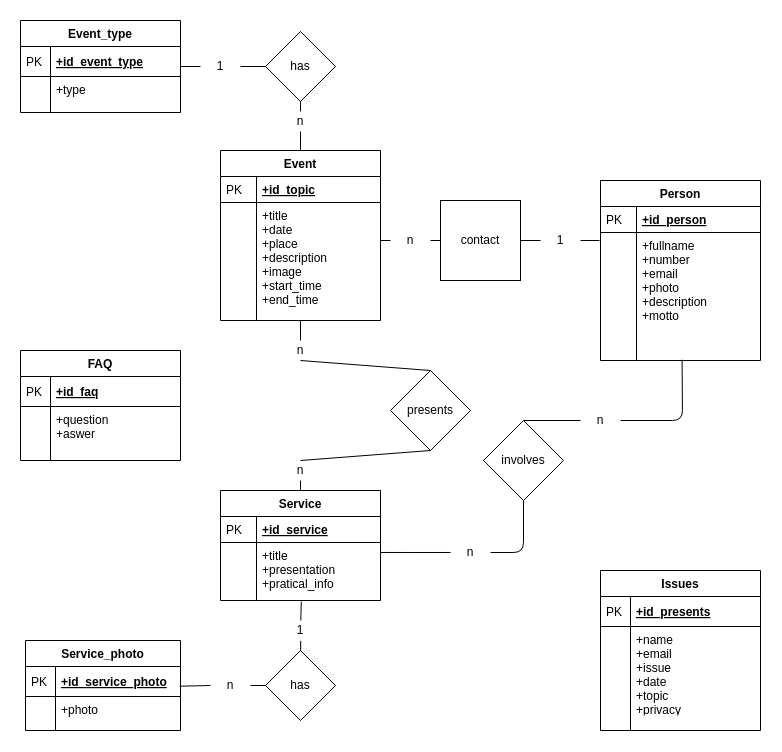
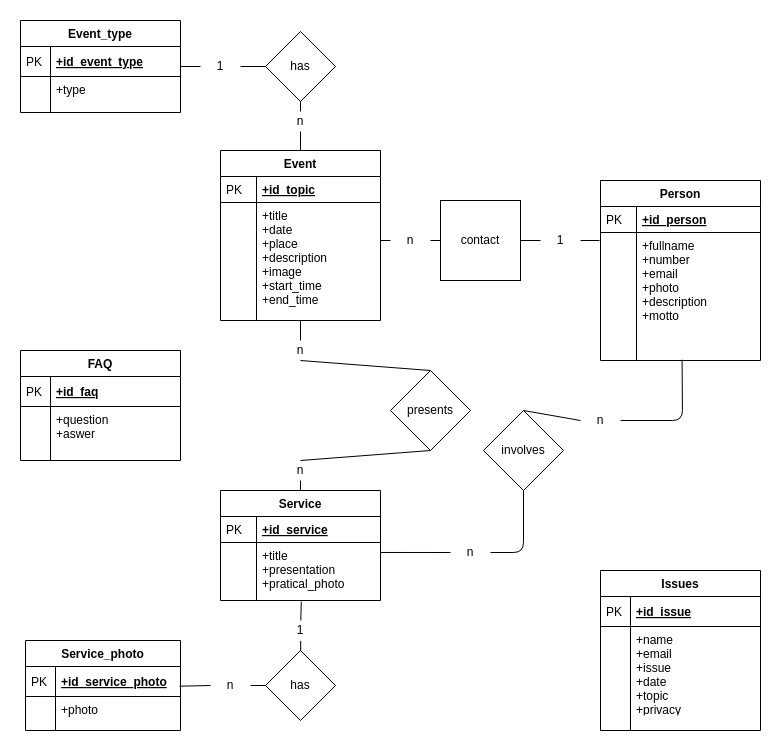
  <mxCell id="0" />
  <mxCell id="1" parent="0" />
  <mxCell id="2" value="contact" style="whiteSpace=wrap;html=1;rounded=0;" parent="1" vertex="1"><mxGeometry x="440" y="200" width="80" height="80" as="geometry" /></mxCell>
  <mxCell id="3" value="" style="endArrow=none;html=1;entryX=0;entryY=0.5;entryDx=0;entryDy=0;" parent="1" source="5" target="2" edge="1"><mxGeometry width="50" height="50" relative="1" as="geometry"><mxPoint x="320" y="230" as="sourcePoint" /><mxPoint x="370" y="180" as="targetPoint" /></mxGeometry></mxCell>
  <mxCell id="4" value="" style="endArrow=none;html=1;exitX=1;exitY=0.5;exitDx=0;exitDy=0;" parent="1" source="27" edge="1"><mxGeometry width="50" height="50" relative="1" as="geometry"><mxPoint x="460" y="380" as="sourcePoint" /><mxPoint x="599" y="240" as="targetPoint" /></mxGeometry></mxCell>
  <mxCell id="5" value="n" style="text;html=1;strokeColor=none;fillColor=none;align=center;verticalAlign=middle;whiteSpace=wrap;rounded=0;" parent="1" vertex="1"><mxGeometry x="390" y="230" width="40" height="20" as="geometry" /></mxCell>
  <mxCell id="6" value="" style="endArrow=none;html=1;entryX=0;entryY=0.5;entryDx=0;entryDy=0;exitX=0.999;exitY=0.322;exitDx=0;exitDy=0;exitPerimeter=0;" parent="1" source="45" target="5" edge="1"><mxGeometry width="50" height="50" relative="1" as="geometry"><mxPoint x="320" y="230" as="sourcePoint" /><mxPoint x="444" y="228" as="targetPoint" /></mxGeometry></mxCell>
  <mxCell id="7" value="presents" style="rhombus;whiteSpace=wrap;html=1;" parent="1" vertex="1"><mxGeometry x="390" y="370" width="80" height="80" as="geometry" /></mxCell>
  <mxCell id="8" value="" style="endArrow=none;html=1;exitX=0.5;exitY=1;exitDx=0;exitDy=0;entryX=0.5;entryY=0;entryDx=0;entryDy=0;" parent="1" source="19" target="7" edge="1"><mxGeometry width="50" height="50" relative="1" as="geometry"><mxPoint x="460" y="380" as="sourcePoint" /><mxPoint x="510" y="330" as="targetPoint" /></mxGeometry></mxCell>
  <mxCell id="9" value="" style="endArrow=none;html=1;exitX=0.5;exitY=1;exitDx=0;exitDy=0;" parent="1" source="17" target="47" edge="1"><mxGeometry width="50" height="50" relative="1" as="geometry"><mxPoint x="460" y="380" as="sourcePoint" /><mxPoint x="510" y="330" as="targetPoint" /></mxGeometry></mxCell>
- <mxCell id="10" value="involves" style="rhombus;whiteSpace=wrap;html=1;" parent="1" vertex="1"><mxGeometry x="483" y="420" width="80" height="80" as="geometry" /></mxCell>
+ <mxCell id="10" value="involves" style="rhombus;whiteSpace=wrap;html=1;" parent="1" vertex="1"><mxGeometry x="483" y="410" width="80" height="80" as="geometry" /></mxCell>
  <mxCell id="11" value="" style="endArrow=none;html=1;exitX=1;exitY=0.5;exitDx=0;exitDy=0;entryX=0.5;entryY=1;entryDx=0;entryDy=0;" parent="1" source="15" target="10" edge="1"><mxGeometry width="50" height="50" relative="1" as="geometry"><mxPoint x="460" y="380" as="sourcePoint" /><mxPoint x="510" y="330" as="targetPoint" /><Array as="points"><mxPoint x="523" y="552" /></Array></mxGeometry></mxCell>
  <mxCell id="12" value="" style="endArrow=none;html=1;exitX=1;exitY=0.5;exitDx=0;exitDy=0;entryX=0.51;entryY=0.994;entryDx=0;entryDy=0;entryPerimeter=0;" parent="1" source="13" target="40" edge="1"><mxGeometry width="50" height="50" relative="1" as="geometry"><mxPoint x="460" y="380" as="sourcePoint" /><mxPoint x="744" y="360" as="targetPoint" /><Array as="points"><mxPoint x="682" y="420" /></Array></mxGeometry></mxCell>
  <mxCell id="13" value="n" style="text;html=1;strokeColor=none;fillColor=none;align=center;verticalAlign=middle;whiteSpace=wrap;rounded=0;" parent="1" vertex="1"><mxGeometry x="580" y="410" width="40" height="20" as="geometry" /></mxCell>
  <mxCell id="14" value="" style="endArrow=none;html=1;exitX=0.5;exitY=0;exitDx=0;exitDy=0;entryX=0;entryY=0.5;entryDx=0;entryDy=0;" parent="1" source="10" target="13" edge="1"><mxGeometry width="50" height="50" relative="1" as="geometry"><mxPoint x="564" y="440" as="sourcePoint" /><mxPoint x="744" y="282.002" as="targetPoint" /><Array as="points" /></mxGeometry></mxCell>
  <mxCell id="15" value="n" style="text;html=1;strokeColor=none;fillColor=none;align=center;verticalAlign=middle;whiteSpace=wrap;rounded=0;" parent="1" vertex="1"><mxGeometry x="450" y="542" width="40" height="20" as="geometry" /></mxCell>
  <mxCell id="16" value="" style="endArrow=none;html=1;entryX=0;entryY=0.5;entryDx=0;entryDy=0;exitX=1;exitY=0.172;exitDx=0;exitDy=0;exitPerimeter=0;" parent="1" source="50" target="15" edge="1"><mxGeometry width="50" height="50" relative="1" as="geometry"><mxPoint x="385" y="552" as="sourcePoint" /><mxPoint x="564" y="520" as="targetPoint" /><Array as="points" /></mxGeometry></mxCell>
  <mxCell id="17" value="n" style="text;html=1;strokeColor=none;fillColor=none;align=center;verticalAlign=middle;whiteSpace=wrap;rounded=0;" parent="1" vertex="1"><mxGeometry x="280" y="460" width="40" height="20" as="geometry" /></mxCell>
  <mxCell id="18" value="" style="endArrow=none;html=1;exitX=0.5;exitY=1;exitDx=0;exitDy=0;entryX=0.5;entryY=0;entryDx=0;entryDy=0;" parent="1" source="7" target="17" edge="1"><mxGeometry width="50" height="50" relative="1" as="geometry"><mxPoint x="230" y="480" as="sourcePoint" /><mxPoint x="290" y="488" as="targetPoint" /></mxGeometry></mxCell>
  <mxCell id="19" value="n" style="text;html=1;strokeColor=none;fillColor=none;align=center;verticalAlign=middle;whiteSpace=wrap;rounded=0;" parent="1" vertex="1"><mxGeometry x="280" y="340" width="40" height="20" as="geometry" /></mxCell>
  <mxCell id="20" value="" style="endArrow=none;html=1;entryX=0.5;entryY=0;entryDx=0;entryDy=0;exitX=0.5;exitY=1;exitDx=0;exitDy=0;" parent="1" source="42" target="19" edge="1"><mxGeometry width="50" height="50" relative="1" as="geometry"><mxPoint x="300" y="324" as="sourcePoint" /><mxPoint x="230" y="400" as="targetPoint" /></mxGeometry></mxCell>
  <mxCell id="21" value="has" style="rhombus;whiteSpace=wrap;html=1;fontSize=12;" parent="1" vertex="1"><mxGeometry x="265" y="31" width="70" height="70" as="geometry" /></mxCell>
  <mxCell id="22" value="" style="endArrow=none;html=1;fontSize=12;exitX=0.5;exitY=0;exitDx=0;exitDy=0;entryX=0.5;entryY=1;entryDx=0;entryDy=0;" parent="1" source="25" target="21" edge="1"><mxGeometry width="50" height="50" relative="1" as="geometry"><mxPoint x="250" y="61" as="sourcePoint" /><mxPoint x="300" y="11" as="targetPoint" /></mxGeometry></mxCell>
  <mxCell id="23" value="" style="endArrow=none;html=1;fontSize=12;exitX=0;exitY=0.5;exitDx=0;exitDy=0;entryX=1;entryY=0.5;entryDx=0;entryDy=0;" parent="1" source="24" target="59" edge="1"><mxGeometry width="50" height="50" relative="1" as="geometry"><mxPoint x="250" y="61" as="sourcePoint" /><mxPoint x="300" y="11" as="targetPoint" /></mxGeometry></mxCell>
  <mxCell id="24" value="1" style="text;html=1;strokeColor=none;fillColor=none;align=center;verticalAlign=middle;whiteSpace=wrap;rounded=0;fontSize=12;" parent="1" vertex="1"><mxGeometry x="200" y="56" width="40" height="20" as="geometry" /></mxCell>
  <mxCell id="25" value="n" style="text;html=1;strokeColor=none;fillColor=none;align=center;verticalAlign=middle;whiteSpace=wrap;rounded=0;fontSize=12;" parent="1" vertex="1"><mxGeometry x="280" y="111" width="40" height="20" as="geometry" /></mxCell>
  <mxCell id="26" value="" style="endArrow=none;html=1;fontSize=12;exitX=0.5;exitY=0;exitDx=0;exitDy=0;entryX=0.5;entryY=1;entryDx=0;entryDy=0;" parent="1" source="42" target="25" edge="1"><mxGeometry width="50" height="50" relative="1" as="geometry"><mxPoint x="240" y="120" as="sourcePoint" /><mxPoint x="240" y="70" as="targetPoint" /></mxGeometry></mxCell>
  <mxCell id="27" value="1" style="text;html=1;strokeColor=none;fillColor=none;align=center;verticalAlign=middle;whiteSpace=wrap;rounded=0;" parent="1" vertex="1"><mxGeometry x="540" y="230" width="40" height="20" as="geometry" /></mxCell>
  <mxCell id="28" value="" style="endArrow=none;html=1;exitX=1;exitY=0.5;exitDx=0;exitDy=0;" parent="1" source="2" target="27" edge="1"><mxGeometry width="50" height="50" relative="1" as="geometry"><mxPoint x="500" y="228" as="sourcePoint" /><mxPoint x="570" y="228" as="targetPoint" /></mxGeometry></mxCell>
  <mxCell id="29" value="" style="endArrow=none;html=1;fontSize=12;exitX=0;exitY=0.5;exitDx=0;exitDy=0;" parent="1" source="21" target="24" edge="1"><mxGeometry width="50" height="50" relative="1" as="geometry"><mxPoint x="270" y="31" as="sourcePoint" /><mxPoint x="320" y="-19" as="targetPoint" /></mxGeometry></mxCell>
  <mxCell id="30" value="has" style="rhombus;whiteSpace=wrap;html=1;fontSize=12;" parent="1" vertex="1"><mxGeometry x="265" y="650" width="70" height="70" as="geometry" /></mxCell>
  <mxCell id="31" value="" style="endArrow=none;html=1;fontSize=12;entryX=0;entryY=0.5;entryDx=0;entryDy=0;exitX=1;exitY=0.5;exitDx=0;exitDy=0;" parent="1" source="35" target="30" edge="1"><mxGeometry width="50" height="50" relative="1" as="geometry"><mxPoint x="300" y="830" as="sourcePoint" /><mxPoint x="300" y="760" as="targetPoint" /></mxGeometry></mxCell>
  <mxCell id="32" value="" style="endArrow=none;html=1;fontSize=12;entryX=0.505;entryY=1.019;entryDx=0;entryDy=0;entryPerimeter=0;" parent="1" source="33" target="50" edge="1"><mxGeometry width="50" height="50" relative="1" as="geometry"><mxPoint x="240" y="720" as="sourcePoint" /><mxPoint x="290" y="670" as="targetPoint" /></mxGeometry></mxCell>
  <mxCell id="33" value="1" style="text;html=1;strokeColor=none;fillColor=none;align=center;verticalAlign=middle;whiteSpace=wrap;rounded=0;fontSize=12;" parent="1" vertex="1"><mxGeometry x="280" y="620" width="40" height="20" as="geometry" /></mxCell>
  <mxCell id="34" value="" style="endArrow=none;html=1;fontSize=12;entryX=0.505;entryY=1.019;entryDx=0;entryDy=0;entryPerimeter=0;" parent="1" source="30" target="33" edge="1"><mxGeometry width="50" height="50" relative="1" as="geometry"><mxPoint x="300.403" y="660.403" as="sourcePoint" /><mxPoint x="300.8" y="621.482" as="targetPoint" /></mxGeometry></mxCell>
  <mxCell id="35" value="n" style="text;html=1;strokeColor=none;fillColor=none;align=center;verticalAlign=middle;whiteSpace=wrap;rounded=0;fontSize=12;" parent="1" vertex="1"><mxGeometry x="210" y="675" width="40" height="20" as="geometry" /></mxCell>
  <mxCell id="36" value="" style="endArrow=none;html=1;fontSize=12;entryX=0;entryY=0.5;entryDx=0;entryDy=0;exitX=0.994;exitY=0.656;exitDx=0;exitDy=0;exitPerimeter=0;" parent="1" source="53" target="35" edge="1"><mxGeometry width="50" height="50" relative="1" as="geometry"><mxPoint x="300" y="780" as="sourcePoint" /><mxPoint x="300" y="750" as="targetPoint" /></mxGeometry></mxCell>
  <mxCell id="37" value="Person" style="swimlane;fontStyle=1;childLayout=stackLayout;horizontal=1;startSize=26;horizontalStack=0;resizeParent=1;resizeLast=0;collapsible=1;marginBottom=0;rounded=0;shadow=0;strokeWidth=1;" parent="1" vertex="1"><mxGeometry x="600" y="180" width="160" height="180" as="geometry"><mxRectangle x="260" y="80" width="160" height="26" as="alternateBounds" /></mxGeometry></mxCell>
  <mxCell id="38" value="+id_person" style="shape=partialRectangle;top=0;left=0;right=0;bottom=1;align=left;verticalAlign=top;fillColor=none;spacingLeft=40;spacingRight=4;overflow=hidden;rotatable=0;points=[[0,0.5],[1,0.5]];portConstraint=eastwest;dropTarget=0;rounded=0;shadow=0;strokeWidth=1;fontStyle=5" parent="37" vertex="1"><mxGeometry y="26" width="160" height="26" as="geometry" /></mxCell>
  <mxCell id="39" value="PK" style="shape=partialRectangle;top=0;left=0;bottom=0;fillColor=none;align=left;verticalAlign=top;spacingLeft=4;spacingRight=4;overflow=hidden;rotatable=0;points=[];portConstraint=eastwest;part=1;" parent="38" vertex="1" connectable="0"><mxGeometry width="36" height="26" as="geometry" /></mxCell>
  <mxCell id="40" value="+fullname&#10;+number&#10;+email&#10;+photo&#10;+description&#10;+motto" style="shape=partialRectangle;top=0;left=0;right=0;bottom=0;align=left;verticalAlign=top;fillColor=none;spacingLeft=40;spacingRight=4;overflow=hidden;rotatable=0;points=[[0,0.5],[1,0.5]];portConstraint=eastwest;dropTarget=0;rounded=0;shadow=0;strokeWidth=1;" parent="37" vertex="1"><mxGeometry y="52" width="160" height="128" as="geometry" /></mxCell>
  <mxCell id="41" value="" style="shape=partialRectangle;top=0;left=0;bottom=0;fillColor=none;align=left;verticalAlign=top;spacingLeft=4;spacingRight=4;overflow=hidden;rotatable=0;points=[];portConstraint=eastwest;part=1;" parent="40" vertex="1" connectable="0"><mxGeometry width="36" height="128" as="geometry" /></mxCell>
  <mxCell id="42" value="Event" style="swimlane;fontStyle=1;childLayout=stackLayout;horizontal=1;startSize=26;horizontalStack=0;resizeParent=1;resizeLast=0;collapsible=1;marginBottom=0;rounded=0;shadow=0;strokeWidth=1;" parent="1" vertex="1"><mxGeometry x="220" y="150" width="160" height="170" as="geometry"><mxRectangle x="90" y="120" width="160" height="26" as="alternateBounds" /></mxGeometry></mxCell>
  <mxCell id="43" value="+id_topic" style="shape=partialRectangle;top=0;left=0;right=0;bottom=1;align=left;verticalAlign=top;fillColor=none;spacingLeft=40;spacingRight=4;overflow=hidden;rotatable=0;points=[[0,0.5],[1,0.5]];portConstraint=eastwest;dropTarget=0;rounded=0;shadow=0;strokeWidth=1;fontStyle=5" parent="42" vertex="1"><mxGeometry y="26" width="160" height="26" as="geometry" /></mxCell>
  <mxCell id="44" value="PK" style="shape=partialRectangle;top=0;left=0;bottom=0;fillColor=none;align=left;verticalAlign=top;spacingLeft=4;spacingRight=4;overflow=hidden;rotatable=0;points=[];portConstraint=eastwest;part=1;" parent="43" vertex="1" connectable="0"><mxGeometry width="36" height="26" as="geometry" /></mxCell>
  <mxCell id="45" value="+title&#10;+date&#10;+place&#10;+description&#10;+image&#10;+start_time&#10;+end_time" style="shape=partialRectangle;top=0;left=0;right=0;bottom=0;align=left;verticalAlign=top;fillColor=none;spacingLeft=40;spacingRight=4;overflow=hidden;rotatable=0;points=[[0,0.5],[1,0.5]];portConstraint=eastwest;dropTarget=0;rounded=0;shadow=0;strokeWidth=1;" parent="42" vertex="1"><mxGeometry y="52" width="160" height="118" as="geometry" /></mxCell>
  <mxCell id="46" value="" style="shape=partialRectangle;top=0;left=0;bottom=0;fillColor=none;align=left;verticalAlign=top;spacingLeft=4;spacingRight=4;overflow=hidden;rotatable=0;points=[];portConstraint=eastwest;part=1;" parent="45" vertex="1" connectable="0"><mxGeometry width="36" height="118.0" as="geometry" /></mxCell>
  <mxCell id="47" value="Service" style="swimlane;fontStyle=1;childLayout=stackLayout;horizontal=1;startSize=26;horizontalStack=0;resizeParent=1;resizeLast=0;collapsible=1;marginBottom=0;rounded=0;shadow=0;strokeWidth=1;" parent="1" vertex="1"><mxGeometry x="220" y="490" width="160" height="110" as="geometry"><mxRectangle x="260" y="270" width="160" height="26" as="alternateBounds" /></mxGeometry></mxCell>
  <mxCell id="48" value="+id_service" style="shape=partialRectangle;top=0;left=0;right=0;bottom=1;align=left;verticalAlign=top;fillColor=none;spacingLeft=40;spacingRight=4;overflow=hidden;rotatable=0;points=[[0,0.5],[1,0.5]];portConstraint=eastwest;dropTarget=0;rounded=0;shadow=0;strokeWidth=1;fontStyle=5" parent="47" vertex="1"><mxGeometry y="26" width="160" height="26" as="geometry" /></mxCell>
  <mxCell id="49" value="PK" style="shape=partialRectangle;top=0;left=0;bottom=0;fillColor=none;align=left;verticalAlign=top;spacingLeft=4;spacingRight=4;overflow=hidden;rotatable=0;points=[];portConstraint=eastwest;part=1;" parent="48" vertex="1" connectable="0"><mxGeometry width="36" height="26" as="geometry" /></mxCell>
- <mxCell id="50" value="+title&#10;+presentation&#10;+pratical_info" style="shape=partialRectangle;top=0;left=0;right=0;bottom=0;align=left;verticalAlign=top;fillColor=none;spacingLeft=40;spacingRight=4;overflow=hidden;rotatable=0;points=[[0,0.5],[1,0.5]];portConstraint=eastwest;dropTarget=0;rounded=0;shadow=0;strokeWidth=1;" parent="47" vertex="1"><mxGeometry y="52" width="160" height="58" as="geometry" /></mxCell>
+ <mxCell id="50" value="+title&#10;+presentation&#10;+pratical_photo" style="shape=partialRectangle;top=0;left=0;right=0;bottom=0;align=left;verticalAlign=top;fillColor=none;spacingLeft=40;spacingRight=4;overflow=hidden;rotatable=0;points=[[0,0.5],[1,0.5]];portConstraint=eastwest;dropTarget=0;rounded=0;shadow=0;strokeWidth=1;" parent="47" vertex="1"><mxGeometry y="52" width="160" height="58" as="geometry" /></mxCell>
  <mxCell id="51" value="" style="shape=partialRectangle;top=0;left=0;bottom=0;fillColor=none;align=left;verticalAlign=top;spacingLeft=4;spacingRight=4;overflow=hidden;rotatable=0;points=[];portConstraint=eastwest;part=1;" parent="50" vertex="1" connectable="0"><mxGeometry width="36" height="58" as="geometry" /></mxCell>
  <mxCell id="52" value="Service_photo" style="swimlane;fontStyle=1;childLayout=stackLayout;horizontal=1;startSize=26;horizontalStack=0;resizeParent=1;resizeParentMax=0;resizeLast=0;collapsible=1;marginBottom=0;align=center;fontSize=12;" parent="1" vertex="1"><mxGeometry x="25" y="640" width="155" height="90" as="geometry" /></mxCell>
  <mxCell id="53" value="+id_service_photo" style="shape=partialRectangle;top=0;left=0;right=0;bottom=1;align=left;verticalAlign=middle;fillColor=none;spacingLeft=34;spacingRight=4;overflow=hidden;rotatable=0;points=[[0,0.5],[1,0.5]];portConstraint=eastwest;dropTarget=0;fontStyle=5;fontSize=12;" parent="52" vertex="1"><mxGeometry y="26" width="155" height="30" as="geometry" /></mxCell>
  <mxCell id="54" value="PK" style="shape=partialRectangle;top=0;left=0;bottom=0;fillColor=none;align=left;verticalAlign=middle;spacingLeft=4;spacingRight=4;overflow=hidden;rotatable=0;points=[];portConstraint=eastwest;part=1;fontSize=12;" parent="53" vertex="1" connectable="0"><mxGeometry width="30" height="30" as="geometry" /></mxCell>
  <mxCell id="55" value="+photo" style="shape=partialRectangle;top=0;left=0;right=0;bottom=0;align=left;verticalAlign=top;fillColor=none;spacingLeft=34;spacingRight=4;overflow=hidden;rotatable=0;points=[[0,0.5],[1,0.5]];portConstraint=eastwest;dropTarget=0;fontSize=12;" parent="52" vertex="1"><mxGeometry y="56" width="155" height="24" as="geometry" /></mxCell>
  <mxCell id="56" value="" style="shape=partialRectangle;top=0;left=0;bottom=0;fillColor=none;align=left;verticalAlign=top;spacingLeft=4;spacingRight=4;overflow=hidden;rotatable=0;points=[];portConstraint=eastwest;part=1;fontSize=12;" parent="55" vertex="1" connectable="0"><mxGeometry width="30" height="24" as="geometry" /></mxCell>
  <mxCell id="57" value="" style="shape=partialRectangle;top=0;left=0;right=0;bottom=0;align=left;verticalAlign=top;fillColor=none;spacingLeft=34;spacingRight=4;overflow=hidden;rotatable=0;points=[[0,0.5],[1,0.5]];portConstraint=eastwest;dropTarget=0;fontSize=12;" parent="52" vertex="1"><mxGeometry y="80" width="155" height="10" as="geometry" /></mxCell>
  <mxCell id="58" value="" style="shape=partialRectangle;top=0;left=0;bottom=0;fillColor=none;align=left;verticalAlign=top;spacingLeft=4;spacingRight=4;overflow=hidden;rotatable=0;points=[];portConstraint=eastwest;part=1;fontSize=12;" parent="57" vertex="1" connectable="0"><mxGeometry width="30" height="10" as="geometry" /></mxCell>
  <mxCell id="59" value="Event_type" style="swimlane;fontStyle=1;childLayout=stackLayout;horizontal=1;startSize=26;horizontalStack=0;resizeParent=1;resizeParentMax=0;resizeLast=0;collapsible=1;marginBottom=0;align=center;fontSize=12;" parent="1" vertex="1"><mxGeometry x="20" y="20" width="160" height="92" as="geometry" /></mxCell>
  <mxCell id="60" value="+id_event_type" style="shape=partialRectangle;top=0;left=0;right=0;bottom=1;align=left;verticalAlign=middle;fillColor=none;spacingLeft=34;spacingRight=4;overflow=hidden;rotatable=0;points=[[0,0.5],[1,0.5]];portConstraint=eastwest;dropTarget=0;fontStyle=5;fontSize=12;" parent="59" vertex="1"><mxGeometry y="26" width="160" height="30" as="geometry" /></mxCell>
  <mxCell id="61" value="PK" style="shape=partialRectangle;top=0;left=0;bottom=0;fillColor=none;align=left;verticalAlign=middle;spacingLeft=4;spacingRight=4;overflow=hidden;rotatable=0;points=[];portConstraint=eastwest;part=1;fontSize=12;" parent="60" vertex="1" connectable="0"><mxGeometry width="30" height="30" as="geometry" /></mxCell>
  <mxCell id="62" value="+type" style="shape=partialRectangle;top=0;left=0;right=0;bottom=0;align=left;verticalAlign=top;fillColor=none;spacingLeft=34;spacingRight=4;overflow=hidden;rotatable=0;points=[[0,0.5],[1,0.5]];portConstraint=eastwest;dropTarget=0;fontSize=12;" parent="59" vertex="1"><mxGeometry y="56" width="160" height="26" as="geometry" /></mxCell>
  <mxCell id="63" value="" style="shape=partialRectangle;top=0;left=0;bottom=0;fillColor=none;align=left;verticalAlign=top;spacingLeft=4;spacingRight=4;overflow=hidden;rotatable=0;points=[];portConstraint=eastwest;part=1;fontSize=12;" parent="62" vertex="1" connectable="0"><mxGeometry width="30" height="26" as="geometry" /></mxCell>
  <mxCell id="64" value="" style="shape=partialRectangle;top=0;left=0;right=0;bottom=0;align=left;verticalAlign=top;fillColor=none;spacingLeft=34;spacingRight=4;overflow=hidden;rotatable=0;points=[[0,0.5],[1,0.5]];portConstraint=eastwest;dropTarget=0;fontSize=12;" parent="59" vertex="1"><mxGeometry y="82" width="160" height="10" as="geometry" /></mxCell>
  <mxCell id="65" value="" style="shape=partialRectangle;top=0;left=0;bottom=0;fillColor=none;align=left;verticalAlign=top;spacingLeft=4;spacingRight=4;overflow=hidden;rotatable=0;points=[];portConstraint=eastwest;part=1;fontSize=12;" parent="64" vertex="1" connectable="0"><mxGeometry width="30" height="10" as="geometry" /></mxCell>
  <mxCell id="66" value="FAQ" style="swimlane;fontStyle=1;childLayout=stackLayout;horizontal=1;startSize=26;horizontalStack=0;resizeParent=1;resizeParentMax=0;resizeLast=0;collapsible=1;marginBottom=0;align=center;fontSize=12;" parent="1" vertex="1"><mxGeometry x="20" y="350" width="160" height="110" as="geometry" /></mxCell>
  <mxCell id="67" value="+id_faq" style="shape=partialRectangle;top=0;left=0;right=0;bottom=1;align=left;verticalAlign=middle;fillColor=none;spacingLeft=34;spacingRight=4;overflow=hidden;rotatable=0;points=[[0,0.5],[1,0.5]];portConstraint=eastwest;dropTarget=0;fontStyle=5;fontSize=12;" parent="66" vertex="1"><mxGeometry y="26" width="160" height="30" as="geometry" /></mxCell>
  <mxCell id="68" value="PK" style="shape=partialRectangle;top=0;left=0;bottom=0;fillColor=none;align=left;verticalAlign=middle;spacingLeft=4;spacingRight=4;overflow=hidden;rotatable=0;points=[];portConstraint=eastwest;part=1;fontSize=12;" parent="67" vertex="1" connectable="0"><mxGeometry width="30" height="30" as="geometry" /></mxCell>
  <mxCell id="69" value="+question&#10;+aswer" style="shape=partialRectangle;top=0;left=0;right=0;bottom=0;align=left;verticalAlign=top;fillColor=none;spacingLeft=34;spacingRight=4;overflow=hidden;rotatable=0;points=[[0,0.5],[1,0.5]];portConstraint=eastwest;dropTarget=0;fontSize=12;" parent="66" vertex="1"><mxGeometry y="56" width="160" height="44" as="geometry" /></mxCell>
  <mxCell id="70" value="" style="shape=partialRectangle;top=0;left=0;bottom=0;fillColor=none;align=left;verticalAlign=top;spacingLeft=4;spacingRight=4;overflow=hidden;rotatable=0;points=[];portConstraint=eastwest;part=1;fontSize=12;" parent="69" vertex="1" connectable="0"><mxGeometry width="30" height="44" as="geometry" /></mxCell>
  <mxCell id="71" value="" style="shape=partialRectangle;top=0;left=0;right=0;bottom=0;align=left;verticalAlign=top;fillColor=none;spacingLeft=34;spacingRight=4;overflow=hidden;rotatable=0;points=[[0,0.5],[1,0.5]];portConstraint=eastwest;dropTarget=0;fontSize=12;" parent="66" vertex="1"><mxGeometry y="100" width="160" height="10" as="geometry" /></mxCell>
  <mxCell id="72" value="" style="shape=partialRectangle;top=0;left=0;bottom=0;fillColor=none;align=left;verticalAlign=top;spacingLeft=4;spacingRight=4;overflow=hidden;rotatable=0;points=[];portConstraint=eastwest;part=1;fontSize=12;" parent="71" vertex="1" connectable="0"><mxGeometry width="30" height="10" as="geometry" /></mxCell>
  <mxCell id="73" value="Issues" style="swimlane;fontStyle=1;childLayout=stackLayout;horizontal=1;startSize=26;horizontalStack=0;resizeParent=1;resizeParentMax=0;resizeLast=0;collapsible=1;marginBottom=0;align=center;fontSize=12;" parent="1" vertex="1"><mxGeometry x="600" y="570" width="160" height="160" as="geometry" /></mxCell>
- <mxCell id="74" value="+id_presents" style="shape=partialRectangle;top=0;left=0;right=0;bottom=1;align=left;verticalAlign=middle;fillColor=none;spacingLeft=34;spacingRight=4;overflow=hidden;rotatable=0;points=[[0,0.5],[1,0.5]];portConstraint=eastwest;dropTarget=0;fontStyle=5;fontSize=12;" parent="73" vertex="1"><mxGeometry y="26" width="160" height="30" as="geometry" /></mxCell>
+ <mxCell id="74" value="+id_issue" style="shape=partialRectangle;top=0;left=0;right=0;bottom=1;align=left;verticalAlign=middle;fillColor=none;spacingLeft=34;spacingRight=4;overflow=hidden;rotatable=0;points=[[0,0.5],[1,0.5]];portConstraint=eastwest;dropTarget=0;fontStyle=5;fontSize=12;" parent="73" vertex="1"><mxGeometry y="26" width="160" height="30" as="geometry" /></mxCell>
  <mxCell id="75" value="PK" style="shape=partialRectangle;top=0;left=0;bottom=0;fillColor=none;align=left;verticalAlign=middle;spacingLeft=4;spacingRight=4;overflow=hidden;rotatable=0;points=[];portConstraint=eastwest;part=1;fontSize=12;" parent="74" vertex="1" connectable="0"><mxGeometry width="30" height="30" as="geometry" /></mxCell>
  <mxCell id="76" value="+name&#10;+email&#10;+issue&#10;+date&#10;+topic&#10;+privacy" style="shape=partialRectangle;top=0;left=0;right=0;bottom=0;align=left;verticalAlign=top;fillColor=none;spacingLeft=34;spacingRight=4;overflow=hidden;rotatable=0;points=[[0,0.5],[1,0.5]];portConstraint=eastwest;dropTarget=0;fontSize=12;" parent="73" vertex="1"><mxGeometry y="56" width="160" height="84" as="geometry" /></mxCell>
  <mxCell id="77" value="" style="shape=partialRectangle;top=0;left=0;bottom=0;fillColor=none;align=left;verticalAlign=top;spacingLeft=4;spacingRight=4;overflow=hidden;rotatable=0;points=[];portConstraint=eastwest;part=1;fontSize=12;" parent="76" vertex="1" connectable="0"><mxGeometry width="30" height="84" as="geometry" /></mxCell>
  <mxCell id="78" value="" style="shape=partialRectangle;top=0;left=0;right=0;bottom=0;align=left;verticalAlign=top;fillColor=none;spacingLeft=34;spacingRight=4;overflow=hidden;rotatable=0;points=[[0,0.5],[1,0.5]];portConstraint=eastwest;dropTarget=0;fontSize=12;" parent="73" vertex="1"><mxGeometry y="140" width="160" height="20" as="geometry" /></mxCell>
  <mxCell id="79" value="" style="shape=partialRectangle;top=0;left=0;bottom=0;fillColor=none;align=left;verticalAlign=top;spacingLeft=4;spacingRight=4;overflow=hidden;rotatable=0;points=[];portConstraint=eastwest;part=1;fontSize=12;" parent="78" vertex="1" connectable="0"><mxGeometry width="30" height="20" as="geometry" /></mxCell>
